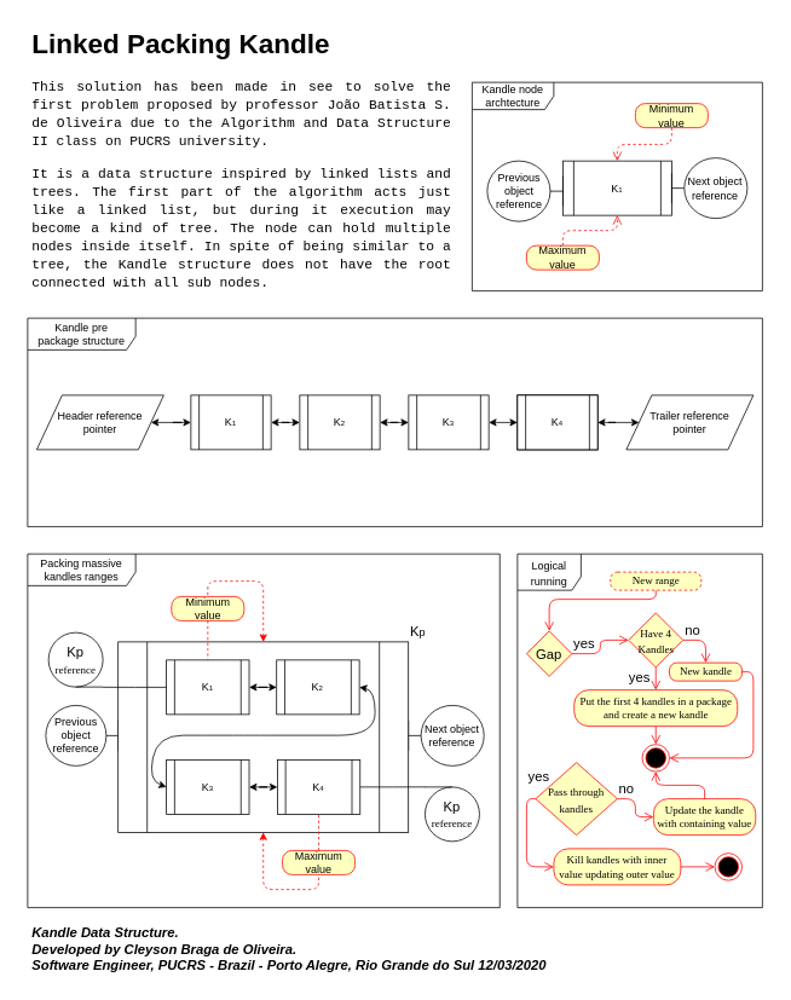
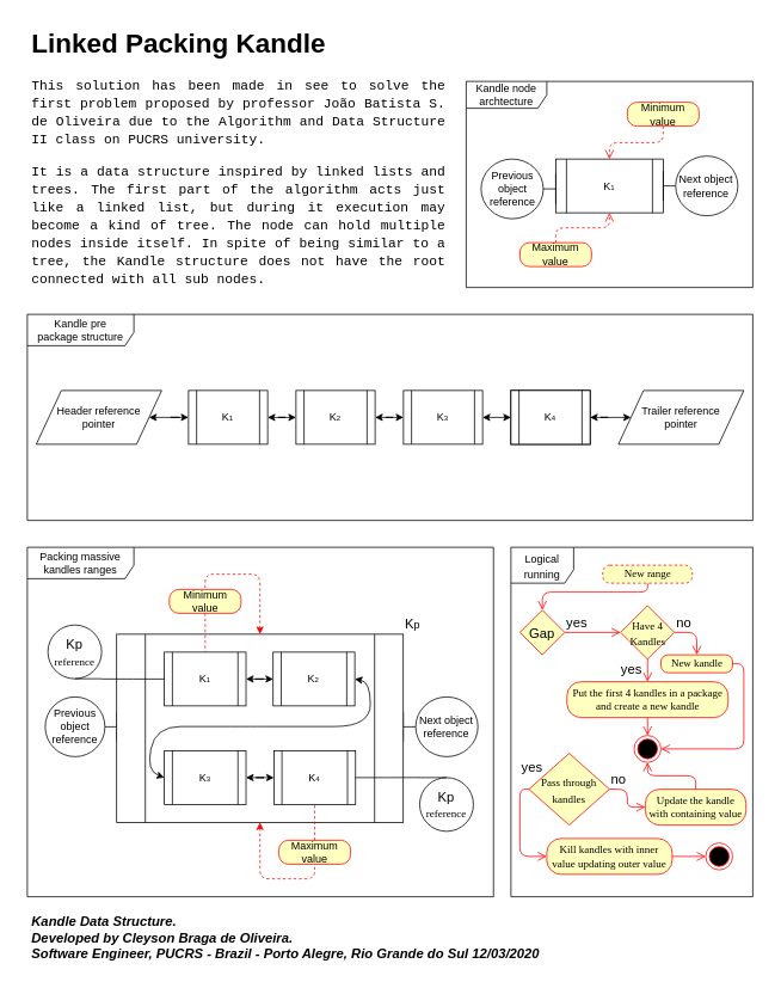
  <mxCell id="0" />
  <mxCell id="1" parent="0" />
  <mxCell id="2" value="&lt;h1&gt;Linked Packing Kandle&lt;/h1&gt;&lt;p style=&quot;text-align: justify&quot;&gt;&lt;font face=&quot;Courier New&quot;&gt;This solution has been made in see to solve the first problem proposed by professor João Batista S. de Oliveira due to the Algorithm and Data Structure II class on PUCRS university.&lt;/font&gt;&lt;/p&gt;&lt;p style=&quot;text-align: justify&quot;&gt;&lt;font face=&quot;Courier New&quot;&gt;It is a data structure inspired by linked lists and trees. The first part of the algorithm acts just like a linked list, but during it execution may become a kind of tree. The node can hold multiple nodes inside itself. In spite of being similar to a tree, the Kandle structure does not have the root connected&amp;nbsp;with all sub nodes.&amp;nbsp;&lt;/font&gt;&lt;/p&gt;&lt;p style=&quot;text-align: justify&quot;&gt;&lt;font face=&quot;Courier New&quot;&gt;&lt;br&gt;&lt;/font&gt;&lt;/p&gt;" style="text;html=1;strokeColor=none;fillColor=none;spacing=5;spacingTop=-20;whiteSpace=wrap;overflow=hidden;rounded=0;fontSize=15;" parent="1" vertex="1"><mxGeometry x="30" y="20" width="470" height="300" as="geometry" /></mxCell>
  <mxCell id="3" value="" style="group" parent="1" vertex="1" connectable="0"><mxGeometry x="20" y="350" width="830" height="230" as="geometry" /></mxCell>
  <mxCell id="4" value="K&lt;span style=&quot;font-size: 8px&quot;&gt;4&lt;/span&gt;" style="shape=process;whiteSpace=wrap;html=1;backgroundOutline=1;rotation=0;" parent="3" vertex="1"><mxGeometry x="550" y="85" width="88.33" height="60" as="geometry" /></mxCell>
  <mxCell id="5" value="K&lt;span style=&quot;font-size: 8px&quot;&gt;4&lt;/span&gt;" style="shape=process;whiteSpace=wrap;html=1;backgroundOutline=1;rotation=0;" parent="3" vertex="1"><mxGeometry x="550" y="85" width="88.33" height="60" as="geometry" /></mxCell>
  <mxCell id="6" value="" style="group" parent="3" vertex="1" connectable="0"><mxGeometry width="830" height="230" as="geometry" /></mxCell>
  <mxCell id="7" value="Kandle pre&lt;br&gt;package structure" style="shape=umlFrame;whiteSpace=wrap;html=1;width=119;height=35;" parent="6" vertex="1"><mxGeometry x="10" width="810" height="230" as="geometry" /></mxCell>
  <mxCell id="8" value="Header reference&lt;br&gt;pointer" style="shape=parallelogram;perimeter=parallelogramPerimeter;whiteSpace=wrap;html=1;rotation=0;" parent="6" vertex="1"><mxGeometry x="20" y="85" width="140" height="60" as="geometry" /></mxCell>
  <mxCell id="9" value="K&lt;span style=&quot;font-size: 8px&quot;&gt;2&lt;/span&gt;" style="shape=process;whiteSpace=wrap;html=1;backgroundOutline=1;rotation=0;" parent="6" vertex="1"><mxGeometry x="310" y="85" width="88.33" height="60" as="geometry" /></mxCell>
  <mxCell id="10" value="Trailer reference&lt;br&gt;pointer" style="shape=parallelogram;perimeter=parallelogramPerimeter;whiteSpace=wrap;html=1;rotation=0;" parent="6" vertex="1"><mxGeometry x="670" y="85" width="140" height="60" as="geometry" /></mxCell>
  <mxCell id="11" style="edgeStyle=orthogonalEdgeStyle;rounded=0;orthogonalLoop=1;jettySize=auto;html=1;entryX=0;entryY=0.5;entryDx=0;entryDy=0;startArrow=classic;startFill=1;" parent="6" source="12" target="9" edge="1"><mxGeometry relative="1" as="geometry" /></mxCell>
  <mxCell id="12" value="K&lt;span style=&quot;font-size: 8px&quot;&gt;1&lt;br&gt;&lt;/span&gt;" style="shape=process;whiteSpace=wrap;html=1;backgroundOutline=1;rotation=0;" parent="6" vertex="1"><mxGeometry x="190.0" y="85" width="88.33" height="60" as="geometry" /></mxCell>
  <mxCell id="13" style="edgeStyle=orthogonalEdgeStyle;rounded=0;orthogonalLoop=1;jettySize=auto;html=1;entryX=0;entryY=0.5;entryDx=0;entryDy=0;startArrow=classic;startFill=1;" parent="6" source="8" target="12" edge="1"><mxGeometry relative="1" as="geometry" /></mxCell>
  <mxCell id="14" value="K&lt;span style=&quot;font-size: 8px&quot;&gt;3&lt;br&gt;&lt;/span&gt;" style="shape=process;whiteSpace=wrap;html=1;backgroundOutline=1;rotation=0;" parent="6" vertex="1"><mxGeometry x="430" y="85" width="88.33" height="60" as="geometry" /></mxCell>
  <mxCell id="15" style="edgeStyle=orthogonalEdgeStyle;rounded=0;orthogonalLoop=1;jettySize=auto;html=1;entryX=0;entryY=0.5;entryDx=0;entryDy=0;startArrow=classic;startFill=1;" parent="6" source="9" target="14" edge="1"><mxGeometry relative="1" as="geometry" /></mxCell>
  <mxCell id="16" value="K&lt;span style=&quot;font-size: 8px&quot;&gt;4&lt;/span&gt;" style="shape=process;whiteSpace=wrap;html=1;backgroundOutline=1;rotation=0;" parent="6" vertex="1"><mxGeometry x="550" y="85" width="88.33" height="60" as="geometry" /></mxCell>
  <mxCell id="17" style="edgeStyle=orthogonalEdgeStyle;rounded=0;orthogonalLoop=1;jettySize=auto;html=1;exitX=1;exitY=0.5;exitDx=0;exitDy=0;entryX=0;entryY=0.5;entryDx=0;entryDy=0;startArrow=classic;startFill=1;" parent="3" source="14" target="4" edge="1"><mxGeometry relative="1" as="geometry" /></mxCell>
  <mxCell id="18" style="edgeStyle=orthogonalEdgeStyle;rounded=0;orthogonalLoop=1;jettySize=auto;html=1;entryX=0;entryY=0.5;entryDx=0;entryDy=0;startArrow=classic;startFill=1;" parent="3" source="4" target="10" edge="1"><mxGeometry relative="1" as="geometry" /></mxCell>
  <mxCell id="19" value="" style="group" parent="1" vertex="1" connectable="0"><mxGeometry x="570" y="610" width="270" height="390" as="geometry" /></mxCell>
  <mxCell id="20" value="&lt;font style=&quot;font-size: 12px&quot;&gt;Logical running&lt;/font&gt;" style="shape=umlFrame;whiteSpace=wrap;html=1;fontSize=15;width=70;height=40;" parent="19" vertex="1"><mxGeometry width="270" height="390" as="geometry" /></mxCell>
  <mxCell id="21" value="&lt;font face=&quot;Garamond&quot;&gt;New range&lt;/font&gt;" style="rounded=1;whiteSpace=wrap;html=1;arcSize=40;fontColor=#000000;fillColor=#ffffc0;strokeColor=#ff0000;dashed=1;" parent="19" vertex="1"><mxGeometry x="102.5" y="20" width="100" height="20" as="geometry" /></mxCell>
  <mxCell id="22" value="" style="edgeStyle=orthogonalEdgeStyle;html=1;verticalAlign=bottom;endArrow=open;endSize=8;strokeColor=#ff0000;fontSize=15;entryX=0.5;entryY=0;entryDx=0;entryDy=0;exitX=0.5;exitY=1;exitDx=0;exitDy=0;" parent="19" source="21" target="23" edge="1"><mxGeometry relative="1" as="geometry"><mxPoint x="140" y="90" as="targetPoint" /><Array as="points"><mxPoint x="153" y="50" /><mxPoint x="35" y="50" /></Array></mxGeometry></mxCell>
- <mxCell id="23" value="Gap" style="rhombus;whiteSpace=wrap;html=1;fillColor=#ffffc0;strokeColor=#ff0000;fontSize=15;" parent="19" vertex="1"><mxGeometry x="10" y="85" width="50" height="50" as="geometry" /></mxCell>
+ <mxCell id="23" value="Gap" style="rhombus;whiteSpace=wrap;html=1;fillColor=#ffffc0;strokeColor=#ff0000;fontSize=15;" parent="19" vertex="1"><mxGeometry x="10" y="70" width="50" height="50" as="geometry" /></mxCell>
  <mxCell id="24" value="yes" style="edgeStyle=orthogonalEdgeStyle;html=1;align=left;verticalAlign=bottom;endArrow=open;endSize=8;strokeColor=#ff0000;fontSize=15;entryX=0;entryY=0.5;entryDx=0;entryDy=0;" parent="19" source="23" target="26" edge="1"><mxGeometry x="-1" relative="1" as="geometry"><mxPoint x="140" y="90" as="targetPoint" /></mxGeometry></mxCell>
  <mxCell id="25" value="" style="ellipse;html=1;shape=endState;fillColor=#000000;strokeColor=#ff0000;" parent="19" vertex="1"><mxGeometry x="137.5" y="210" width="30" height="30" as="geometry" /></mxCell>
  <mxCell id="26" value="&lt;font style=&quot;font-size: 12px&quot; face=&quot;Garamond&quot;&gt;Have 4&lt;br&gt;Kandles&lt;/font&gt;" style="rhombus;whiteSpace=wrap;html=1;fillColor=#ffffc0;strokeColor=#ff0000;fontSize=15;verticalAlign=middle;horizontal=1;textDirection=ltr;labelPosition=center;verticalLabelPosition=middle;align=center;" parent="19" vertex="1"><mxGeometry x="122.5" y="65" width="60" height="60" as="geometry" /></mxCell>
  <mxCell id="27" value="no" style="edgeStyle=orthogonalEdgeStyle;html=1;align=left;verticalAlign=bottom;endArrow=open;endSize=8;strokeColor=#ff0000;fontSize=15;entryX=0.5;entryY=0;entryDx=0;entryDy=0;" parent="19" source="26" target="31" edge="1"><mxGeometry x="-1" relative="1" as="geometry"><mxPoint x="280" y="220" as="targetPoint" /><Array as="points"><mxPoint x="208" y="95" /></Array></mxGeometry></mxCell>
  <mxCell id="28" value="yes" style="edgeStyle=orthogonalEdgeStyle;html=1;align=left;verticalAlign=top;endArrow=open;endSize=8;strokeColor=#ff0000;fontSize=15;exitX=0.5;exitY=1;exitDx=0;exitDy=0;" parent="19" source="26" target="29" edge="1"><mxGeometry x="-1" y="-33" relative="1" as="geometry"><mxPoint x="140" y="300" as="targetPoint" /><mxPoint x="1" y="-5" as="offset" /></mxGeometry></mxCell>
  <mxCell id="29" value="&lt;font face=&quot;Garamond&quot;&gt;Put the first 4 kandles in a package and create a new kandle&lt;/font&gt;" style="rounded=1;whiteSpace=wrap;html=1;arcSize=40;fontColor=#000000;fillColor=#ffffc0;strokeColor=#ff0000;" parent="19" vertex="1"><mxGeometry x="62.5" y="150" width="180" height="40" as="geometry" /></mxCell>
  <mxCell id="30" value="" style="edgeStyle=orthogonalEdgeStyle;html=1;align=left;verticalAlign=top;endArrow=open;endSize=8;strokeColor=#ff0000;fontSize=15;exitX=0.5;exitY=1;exitDx=0;exitDy=0;entryX=0.5;entryY=0;entryDx=0;entryDy=0;" parent="19" source="29" target="25" edge="1"><mxGeometry x="-1" y="-34" relative="1" as="geometry"><mxPoint x="162.5" y="160" as="targetPoint" /><mxPoint x="162.5" y="135" as="sourcePoint" /><mxPoint x="2" y="-10" as="offset" /></mxGeometry></mxCell>
  <mxCell id="31" value="&lt;font face=&quot;Garamond&quot;&gt;New kandle&lt;/font&gt;" style="rounded=1;whiteSpace=wrap;html=1;arcSize=40;fontColor=#000000;fillColor=#ffffc0;strokeColor=#ff0000;" parent="19" vertex="1"><mxGeometry x="167.5" y="120" width="80" height="20" as="geometry" /></mxCell>
  <mxCell id="32" value="" style="edgeStyle=orthogonalEdgeStyle;html=1;align=left;verticalAlign=bottom;endArrow=open;endSize=8;strokeColor=#ff0000;fontSize=15;entryX=1;entryY=0.5;entryDx=0;entryDy=0;exitX=1;exitY=0.5;exitDx=0;exitDy=0;" parent="19" source="31" target="25" edge="1"><mxGeometry x="-1" relative="1" as="geometry"><mxPoint x="217.5" y="130" as="targetPoint" /><mxPoint x="192.5" y="105" as="sourcePoint" /><Array as="points"><mxPoint x="260" y="130" /><mxPoint x="260" y="225" /></Array></mxGeometry></mxCell>
  <mxCell id="33" value="&lt;font style=&quot;font-size: 12px&quot; face=&quot;Garamond&quot;&gt;Pass through kandles&lt;/font&gt;" style="rhombus;whiteSpace=wrap;html=1;fillColor=#ffffc0;strokeColor=#ff0000;fontSize=15;" parent="19" vertex="1"><mxGeometry x="20" y="230" width="90" height="80" as="geometry" /></mxCell>
  <mxCell id="34" value="no" style="edgeStyle=orthogonalEdgeStyle;html=1;align=left;verticalAlign=bottom;endArrow=open;endSize=8;strokeColor=#ff0000;fontSize=15;entryX=0;entryY=0.5;entryDx=0;entryDy=0;" parent="19" source="33" target="36" edge="1"><mxGeometry x="-1" relative="1" as="geometry"><mxPoint x="170" y="270" as="targetPoint" /></mxGeometry></mxCell>
  <mxCell id="35" value="yes" style="edgeStyle=orthogonalEdgeStyle;html=1;align=left;verticalAlign=top;endArrow=open;endSize=8;strokeColor=#ff0000;fontSize=15;exitX=0;exitY=0.5;exitDx=0;exitDy=0;entryX=0;entryY=0.5;entryDx=0;entryDy=0;" parent="19" source="33" target="39" edge="1"><mxGeometry x="-0.826" y="-40" relative="1" as="geometry"><mxPoint x="60" y="350" as="targetPoint" /><mxPoint x="40" y="-40" as="offset" /></mxGeometry></mxCell>
  <mxCell id="36" value="&lt;font face=&quot;Garamond&quot;&gt;Update the kandle with containing value&lt;/font&gt;" style="rounded=1;whiteSpace=wrap;html=1;arcSize=40;fontColor=#000000;fillColor=#ffffc0;strokeColor=#ff0000;" parent="19" vertex="1"><mxGeometry x="150" y="270" width="112.5" height="40" as="geometry" /></mxCell>
  <mxCell id="37" value="" style="edgeStyle=orthogonalEdgeStyle;html=1;verticalAlign=bottom;endArrow=open;endSize=8;strokeColor=#ff0000;fontSize=15;entryX=0.5;entryY=1;entryDx=0;entryDy=0;" parent="19" source="36" target="25" edge="1"><mxGeometry relative="1" as="geometry"><mxPoint x="197.5" y="390" as="targetPoint" /></mxGeometry></mxCell>
  <mxCell id="38" value="" style="ellipse;html=1;shape=endState;fillColor=#000000;strokeColor=#ff0000;fontSize=15;" parent="19" vertex="1"><mxGeometry x="217.5" y="330" width="30" height="30" as="geometry" /></mxCell>
  <mxCell id="39" value="&lt;font face=&quot;Garamond&quot;&gt;Kill kandles with inner value updating outer value&lt;/font&gt;" style="rounded=1;whiteSpace=wrap;html=1;arcSize=40;fontColor=#000000;fillColor=#ffffc0;strokeColor=#ff0000;" parent="19" vertex="1"><mxGeometry x="40" y="325" width="140" height="40" as="geometry" /></mxCell>
  <mxCell id="40" value="" style="edgeStyle=orthogonalEdgeStyle;html=1;verticalAlign=bottom;endArrow=open;endSize=8;strokeColor=#ff0000;fontSize=15;entryX=0;entryY=0.5;entryDx=0;entryDy=0;" parent="19" source="39" target="38" edge="1"><mxGeometry relative="1" as="geometry"><mxPoint x="130" y="430" as="targetPoint" /></mxGeometry></mxCell>
  <mxCell id="41" value="Kandle Data Structure.&#10;Developed by Cleyson Braga de Oliveira.&#10;Software Engineer, PUCRS - Brazil - Porto Alegre, Rio Grande do Sul 12/03/2020" style="text;align=left;fontStyle=3;verticalAlign=middle;spacingLeft=3;spacingRight=3;strokeColor=none;rotatable=0;points=[[0,0.5],[1,0.5]];portConstraint=eastwest;fontSize=15;" parent="1" vertex="1"><mxGeometry x="30" y="1010" width="810" height="70" as="geometry" /></mxCell>
  <mxCell id="42" value="" style="group" parent="1" vertex="1" connectable="0"><mxGeometry x="520" y="90" width="320" height="230" as="geometry" /></mxCell>
  <mxCell id="43" value="Kandle node archtecture" style="shape=umlFrame;whiteSpace=wrap;html=1;width=90;height=30;" parent="42" vertex="1"><mxGeometry width="320" height="230" as="geometry" /></mxCell>
  <mxCell id="44" value="K&lt;font style=&quot;font-size: 8px&quot;&gt;1&lt;/font&gt;" style="shape=process;whiteSpace=wrap;html=1;backgroundOutline=1;rotation=0;" parent="42" vertex="1"><mxGeometry x="100" y="86.67" width="120" height="60" as="geometry" /></mxCell>
  <mxCell id="45" value="Minimum value" style="rounded=1;whiteSpace=wrap;html=1;arcSize=40;fontColor=#000000;fillColor=#ffffc0;strokeColor=#ff0000;" parent="42" vertex="1"><mxGeometry x="180" y="23.34" width="80" height="26.67" as="geometry" /></mxCell>
  <mxCell id="46" value="" style="edgeStyle=orthogonalEdgeStyle;html=1;verticalAlign=bottom;endArrow=open;endSize=8;strokeColor=#ff0000;dashed=1;entryX=0.5;entryY=0;entryDx=0;entryDy=0;" parent="42" source="45" target="44" edge="1"><mxGeometry relative="1" as="geometry"><mxPoint x="230" y="136.67" as="targetPoint" /></mxGeometry></mxCell>
  <mxCell id="47" value="Maximum&lt;br&gt;value" style="rounded=1;whiteSpace=wrap;html=1;arcSize=40;fontColor=#000000;fillColor=#ffffc0;strokeColor=#ff0000;" parent="42" vertex="1"><mxGeometry x="60" y="180.0" width="80" height="26.67" as="geometry" /></mxCell>
  <mxCell id="48" value="" style="edgeStyle=orthogonalEdgeStyle;html=1;verticalAlign=bottom;endArrow=open;endSize=8;strokeColor=#ff0000;dashed=1;entryX=0.5;entryY=1;entryDx=0;entryDy=0;exitX=0.5;exitY=0;exitDx=0;exitDy=0;" parent="42" source="47" target="44" edge="1"><mxGeometry relative="1" as="geometry"><mxPoint x="170" y="96.67" as="targetPoint" /><mxPoint x="220.0" y="63.34" as="sourcePoint" /></mxGeometry></mxCell>
  <mxCell id="49" value="" style="group" parent="42" vertex="1" connectable="0"><mxGeometry x="220" y="83.33" width="83.34" height="66.67" as="geometry" /></mxCell>
  <mxCell id="50" value="" style="shape=umlBoundary;whiteSpace=wrap;html=1;horizontal=0;" parent="49" vertex="1"><mxGeometry width="83.34" height="66.67" as="geometry" /></mxCell>
  <mxCell id="51" value="Next object&lt;br&gt;reference" style="text;html=1;strokeColor=none;fillColor=none;align=center;verticalAlign=middle;whiteSpace=wrap;rounded=0;" parent="49" vertex="1"><mxGeometry x="13.34" y="23.34" width="70" height="20" as="geometry" /></mxCell>
  <mxCell id="52" value="" style="group" parent="42" vertex="1" connectable="0"><mxGeometry x="16.66" y="86.67" width="83.34" height="66.67" as="geometry" /></mxCell>
  <mxCell id="53" value="" style="shape=umlBoundary;whiteSpace=wrap;html=1;rotation=-180;horizontal=0;verticalAlign=middle;" parent="52" vertex="1"><mxGeometry x="7.105e-15" y="-2.842e-14" width="83.34" height="66.67" as="geometry" /></mxCell>
  <mxCell id="54" value="Previous object&lt;br&gt;reference" style="text;html=1;strokeColor=none;fillColor=none;align=center;verticalAlign=middle;whiteSpace=wrap;rounded=0;" parent="52" vertex="1"><mxGeometry x="3.553e-14" y="23.33" width="70" height="20" as="geometry" /></mxCell>
  <mxCell id="55" value="" style="group" vertex="1" connectable="0" parent="1"><mxGeometry x="50" y="640" width="483.1" height="340" as="geometry" /></mxCell>
  <mxCell id="56" value="" style="group" parent="55" vertex="1" connectable="0"><mxGeometry y="137" width="80" height="66.67" as="geometry" /></mxCell>
  <mxCell id="57" value="" style="shape=umlBoundary;whiteSpace=wrap;html=1;rotation=-180;horizontal=0;verticalAlign=middle;" parent="56" vertex="1"><mxGeometry x="6.821e-15" y="-2.842e-14" width="80" height="66.67" as="geometry" /></mxCell>
  <mxCell id="58" value="Previous object&lt;br&gt;reference" style="text;html=1;strokeColor=none;fillColor=none;align=center;verticalAlign=middle;whiteSpace=wrap;rounded=0;" parent="56" vertex="1"><mxGeometry x="3.41e-14" y="23.34" width="67.195" height="20.0" as="geometry" /></mxCell>
  <mxCell id="59" value="Minimum value" style="rounded=1;whiteSpace=wrap;html=1;arcSize=40;fontColor=#000000;fillColor=#ffffc0;strokeColor=#ff0000;" parent="55" vertex="1"><mxGeometry x="138.59" y="17" width="80" height="26.67" as="geometry" /></mxCell>
  <mxCell id="60" value="Maximum&lt;br&gt;value" style="rounded=1;whiteSpace=wrap;html=1;arcSize=40;fontColor=#000000;fillColor=#ffffc0;strokeColor=#ff0000;" parent="55" vertex="1"><mxGeometry x="260.92" y="297" width="80" height="26.67" as="geometry" /></mxCell>
  <mxCell id="61" value="" style="edgeStyle=orthogonalEdgeStyle;html=1;verticalAlign=bottom;endArrow=none;endSize=8;strokeColor=#ff0000;dashed=1;entryX=0.5;entryY=0;entryDx=0;entryDy=0;exitX=0.5;exitY=0;exitDx=0;exitDy=0;endFill=0;startArrow=classic;startFill=1;" parent="55" source="65" target="59" edge="1"><mxGeometry relative="1" as="geometry"><mxPoint x="272.58" y="-13" as="targetPoint" /><mxPoint x="212.58" y="20.33" as="sourcePoint" /><Array as="points"><mxPoint x="240" /><mxPoint x="179.0" /></Array></mxGeometry></mxCell>
  <mxCell id="62" value="" style="edgeStyle=orthogonalEdgeStyle;html=1;verticalAlign=bottom;endArrow=none;endSize=8;strokeColor=#ff0000;dashed=1;entryX=0.5;entryY=1;entryDx=0;entryDy=0;exitX=0.5;exitY=1;exitDx=0;exitDy=0;endFill=0;startArrow=classic;startFill=1;" parent="55" source="65" target="60" edge="1"><mxGeometry relative="1" as="geometry"><mxPoint x="443" y="257" as="targetPoint" /><mxPoint x="502.575" y="317" as="sourcePoint" /><Array as="points"><mxPoint x="240" y="340" /><mxPoint x="301" y="340" /></Array></mxGeometry></mxCell>
  <mxCell id="63" value="" style="shape=umlBoundary;whiteSpace=wrap;html=1;horizontal=0;" parent="55" vertex="1"><mxGeometry x="399.76" y="137" width="83.34" height="66.67" as="geometry" /></mxCell>
  <mxCell id="64" value="Next object&lt;br&gt;reference" style="text;html=1;strokeColor=none;fillColor=none;align=center;verticalAlign=middle;whiteSpace=wrap;rounded=0;" parent="55" vertex="1"><mxGeometry x="413.1" y="160.34" width="70" height="20" as="geometry" /></mxCell>
  <mxCell id="65" value="&lt;div&gt;&lt;span style=&quot;font-size: 15px&quot;&gt;K&lt;/span&gt;&lt;font style=&quot;font-size: 12px&quot;&gt;p&lt;/font&gt;&lt;/div&gt;" style="shape=process;whiteSpace=wrap;html=1;backgroundOutline=1;rotation=0;flipH=1;align=left;horizontal=1;fontSize=15;labelPosition=right;verticalLabelPosition=top;verticalAlign=bottom;" parent="55" vertex="1"><mxGeometry x="79.756" y="67" width="320" height="210" as="geometry" /></mxCell>
  <mxCell id="66" value="" style="group;flipH=1;" parent="55" vertex="1" connectable="0"><mxGeometry x="132.995" y="87" width="213.52" height="170" as="geometry" /></mxCell>
  <mxCell id="67" value="K&lt;span style=&quot;font-size: 8px&quot;&gt;1&lt;/span&gt;" style="shape=process;whiteSpace=wrap;html=1;backgroundOutline=1;rotation=0;" parent="66" vertex="1"><mxGeometry width="91.187" height="60" as="geometry" /></mxCell>
  <mxCell id="68" value="K&lt;span style=&quot;font-size: 8px&quot;&gt;2&lt;/span&gt;" style="shape=process;whiteSpace=wrap;html=1;backgroundOutline=1;rotation=0;" parent="66" vertex="1"><mxGeometry x="121.466" width="91.187" height="60" as="geometry" /></mxCell>
  <mxCell id="69" style="edgeStyle=orthogonalEdgeStyle;rounded=0;orthogonalLoop=1;jettySize=auto;html=1;entryX=0;entryY=0.5;entryDx=0;entryDy=0;startArrow=classic;startFill=1;endArrow=classic;endFill=1;" parent="66" source="67" target="68" edge="1"><mxGeometry relative="1" as="geometry" /></mxCell>
  <mxCell id="70" value="K&lt;span style=&quot;font-size: 8px&quot;&gt;3&lt;/span&gt;" style="shape=process;whiteSpace=wrap;html=1;backgroundOutline=1;rotation=0;" parent="66" vertex="1"><mxGeometry y="110" width="91.187" height="60" as="geometry" /></mxCell>
  <mxCell id="71" value="K&lt;span style=&quot;font-size: 8px&quot;&gt;4&lt;/span&gt;" style="shape=process;whiteSpace=wrap;html=1;backgroundOutline=1;rotation=0;" parent="66" vertex="1"><mxGeometry x="122.333" y="110" width="91.187" height="60" as="geometry" /></mxCell>
  <mxCell id="72" value="" style="edgeStyle=orthogonalEdgeStyle;rounded=0;orthogonalLoop=1;jettySize=auto;html=1;startArrow=classic;startFill=1;endArrow=classic;endFill=1;" parent="66" source="70" target="71" edge="1"><mxGeometry relative="1" as="geometry" /></mxCell>
  <mxCell id="73" value="" style="curved=1;endArrow=none;html=1;fontSize=15;exitX=1;exitY=0.5;exitDx=0;exitDy=0;endFill=0;startArrow=classic;startFill=1;" parent="66" source="68" edge="1"><mxGeometry width="50" height="50" relative="1" as="geometry"><mxPoint x="100.005" y="93" as="sourcePoint" /><mxPoint x="110.005" y="83" as="targetPoint" /><Array as="points"><mxPoint x="230.005" y="33" /><mxPoint x="230.005" y="83" /><mxPoint x="150.005" y="83" /></Array></mxGeometry></mxCell>
  <mxCell id="74" value="" style="curved=1;endArrow=classic;html=1;fontSize=15;entryX=0;entryY=0.5;entryDx=0;entryDy=0;" parent="66" target="70" edge="1"><mxGeometry width="50" height="50" relative="1" as="geometry"><mxPoint x="110.005" y="83" as="sourcePoint" /><mxPoint x="131.466" y="48.839" as="targetPoint" /><Array as="points"><mxPoint x="100.005" y="83" /><mxPoint x="46.005" y="83" /><mxPoint x="-9.995" y="83" /><mxPoint x="-19.995" y="133" /></Array></mxGeometry></mxCell>
  <mxCell id="75" value="" style="edgeStyle=orthogonalEdgeStyle;html=1;verticalAlign=bottom;endArrow=none;endSize=8;strokeColor=#ff0000;dashed=1;entryX=0.5;entryY=0;entryDx=0;entryDy=0;exitX=0.5;exitY=1;exitDx=0;exitDy=0;endFill=0;" parent="55" source="59" target="67" edge="1"><mxGeometry relative="1" as="geometry"><mxPoint x="193.0" y="27" as="targetPoint" /><mxPoint x="252.575" y="77" as="sourcePoint" /><Array as="points"><mxPoint x="179.0" y="70" /><mxPoint x="179.0" y="70" /></Array></mxGeometry></mxCell>
  <mxCell id="76" value="" style="edgeStyle=orthogonalEdgeStyle;html=1;verticalAlign=bottom;endArrow=none;endSize=8;strokeColor=#ff0000;dashed=1;entryX=0.5;entryY=1;entryDx=0;entryDy=0;exitX=0.5;exitY=0;exitDx=0;exitDy=0;endFill=0;" parent="55" source="60" target="71" edge="1"><mxGeometry relative="1" as="geometry"><mxPoint x="305.922" y="257" as="targetPoint" /><mxPoint x="305.92" y="297" as="sourcePoint" /><Array as="points"><mxPoint x="301" y="297" /></Array></mxGeometry></mxCell>
  <mxCell id="77" value="Kp&lt;br&gt;&lt;font style=&quot;font-size: 12px&quot; face=&quot;Garamond&quot;&gt;reference&lt;/font&gt;" style="shape=tapeData;whiteSpace=wrap;html=1;perimeter=ellipsePerimeter;fontSize=15;" parent="55" vertex="1"><mxGeometry x="3" y="56.7" width="60" height="60" as="geometry" /></mxCell>
  <mxCell id="78" style="edgeStyle=elbowEdgeStyle;rounded=0;orthogonalLoop=1;jettySize=auto;html=1;entryX=0.994;entryY=1.001;entryDx=0;entryDy=0;entryPerimeter=0;startArrow=none;startFill=0;endArrow=none;endFill=0;fontSize=15;" parent="55" source="71" edge="1"><mxGeometry relative="1" as="geometry"><mxPoint x="418.46" y="226.94" as="targetPoint" /></mxGeometry></mxCell>
  <mxCell id="79" style="edgeStyle=elbowEdgeStyle;rounded=0;orthogonalLoop=1;jettySize=auto;html=1;entryX=0.999;entryY=1.004;entryDx=0;entryDy=0;entryPerimeter=0;startArrow=none;startFill=0;endArrow=none;endFill=0;fontSize=15;" parent="55" source="67" target="77" edge="1"><mxGeometry relative="1" as="geometry" /></mxCell>
  <mxCell id="80" value="Kp&lt;br&gt;&lt;font style=&quot;font-size: 12px&quot; face=&quot;Garamond&quot;&gt;reference&lt;/font&gt;" style="shape=tapeData;whiteSpace=wrap;html=1;perimeter=ellipsePerimeter;fontSize=15;flipV=1;flipH=1;" parent="55" vertex="1"><mxGeometry x="418.1" y="227" width="60" height="60" as="geometry" /></mxCell>
  <mxCell id="81" value="Packing massive kandles ranges" style="shape=umlFrame;whiteSpace=wrap;html=1;width=119;height=35;" vertex="1" parent="1"><mxGeometry x="30" y="610" width="520.52" height="390" as="geometry" /></mxCell>
